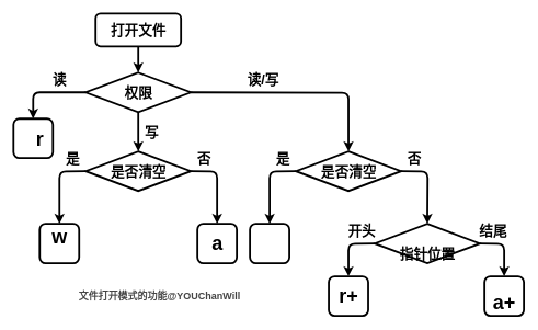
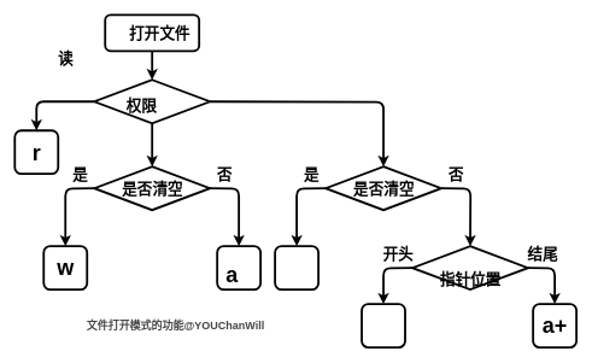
  <mxCell id="0" />
  <mxCell id="1" parent="0" />
  <mxCell id="2" value="" style="rhombus;whiteSpace=wrap;html=1;strokeWidth=3;" parent="1" vertex="1"><mxGeometry x="130" y="110" width="160" height="60" as="geometry" /></mxCell>
  <mxCell id="3" value="" style="rhombus;whiteSpace=wrap;html=1;strokeWidth=3;" parent="1" vertex="1"><mxGeometry x="450" y="230" width="160" height="60" as="geometry" /></mxCell>
  <mxCell id="4" value="" style="rhombus;whiteSpace=wrap;html=1;strokeWidth=3;" parent="1" vertex="1"><mxGeometry x="130" y="230" width="160" height="60" as="geometry" /></mxCell>
  <mxCell id="5" value="" style="rhombus;whiteSpace=wrap;html=1;strokeWidth=3;" parent="1" vertex="1"><mxGeometry x="570" y="340" width="160" height="60" as="geometry" /></mxCell>
  <mxCell id="6" value="" style="rounded=1;whiteSpace=wrap;html=1;strokeWidth=3;" parent="1" vertex="1"><mxGeometry x="145" y="20" width="130" height="50" as="geometry" /></mxCell>
  <mxCell id="7" value="" style="rounded=1;whiteSpace=wrap;html=1;strokeWidth=3;" parent="1" vertex="1"><mxGeometry x="20" y="180" width="60" height="60" as="geometry" /></mxCell>
  <mxCell id="8" value="" style="rounded=1;whiteSpace=wrap;html=1;strokeWidth=3;" parent="1" vertex="1"><mxGeometry x="60" y="340" width="60" height="60" as="geometry" /></mxCell>
  <mxCell id="9" value="" style="rounded=1;whiteSpace=wrap;html=1;strokeWidth=3;" parent="1" vertex="1"><mxGeometry x="300" y="340" width="60" height="60" as="geometry" /></mxCell>
  <mxCell id="10" value="" style="rounded=1;whiteSpace=wrap;html=1;strokeWidth=3;" parent="1" vertex="1"><mxGeometry x="380" y="340" width="60" height="60" as="geometry" /></mxCell>
  <mxCell id="11" value="" style="rounded=1;whiteSpace=wrap;html=1;strokeWidth=3;" parent="1" vertex="1"><mxGeometry x="500" y="420" width="60" height="60" as="geometry" /></mxCell>
  <mxCell id="12" value="" style="rounded=1;whiteSpace=wrap;html=1;strokeWidth=3;" parent="1" vertex="1"><mxGeometry x="737" y="420" width="60" height="60" as="geometry" /></mxCell>
  <mxCell id="13" value="" style="endArrow=classic;html=1;strokeWidth=3;entryX=0.5;entryY=0;entryDx=0;entryDy=0;" parent="1" target="2" edge="1"><mxGeometry width="50" height="50" relative="1" as="geometry"><mxPoint x="210" y="70" as="sourcePoint" /><mxPoint x="260" y="20" as="targetPoint" /></mxGeometry></mxCell>
  <mxCell id="14" value="" style="endArrow=classic;html=1;strokeWidth=3;edgeStyle=orthogonalEdgeStyle;entryX=0.5;entryY=0;entryDx=0;entryDy=0;" parent="1" target="7" edge="1"><mxGeometry width="50" height="50" relative="1" as="geometry"><mxPoint x="130" y="140" as="sourcePoint" /><mxPoint x="10" y="140" as="targetPoint" /><Array as="points"><mxPoint x="50" y="140" /></Array></mxGeometry></mxCell>
  <mxCell id="15" value="" style="endArrow=classic;html=1;strokeWidth=3;edgeStyle=orthogonalEdgeStyle;entryX=0.5;entryY=0;entryDx=0;entryDy=0;" parent="1" target="3" edge="1"><mxGeometry width="50" height="50" relative="1" as="geometry"><mxPoint x="290" y="140" as="sourcePoint" /><mxPoint x="590" y="140" as="targetPoint" /></mxGeometry></mxCell>
  <mxCell id="16" value="" style="endArrow=classic;html=1;strokeWidth=3;entryX=0.5;entryY=0;entryDx=0;entryDy=0;" parent="1" target="4" edge="1"><mxGeometry width="50" height="50" relative="1" as="geometry"><mxPoint x="210" y="170" as="sourcePoint" /><mxPoint x="260" y="120" as="targetPoint" /></mxGeometry></mxCell>
  <mxCell id="17" value="" style="endArrow=classic;html=1;strokeWidth=3;edgeStyle=orthogonalEdgeStyle;entryX=0.5;entryY=0;entryDx=0;entryDy=0;" parent="1" target="8" edge="1"><mxGeometry width="50" height="50" relative="1" as="geometry"><mxPoint x="130" y="260" as="sourcePoint" /><mxPoint x="40" y="260" as="targetPoint" /></mxGeometry></mxCell>
  <mxCell id="18" value="" style="endArrow=classic;html=1;strokeWidth=3;edgeStyle=orthogonalEdgeStyle;entryX=0.5;entryY=0;entryDx=0;entryDy=0;" parent="1" target="9" edge="1"><mxGeometry width="50" height="50" relative="1" as="geometry"><mxPoint x="290" y="260" as="sourcePoint" /><mxPoint x="340" y="210" as="targetPoint" /></mxGeometry></mxCell>
  <mxCell id="19" value="" style="endArrow=classic;html=1;strokeWidth=3;edgeStyle=orthogonalEdgeStyle;entryX=0.5;entryY=0;entryDx=0;entryDy=0;" parent="1" target="10" edge="1"><mxGeometry width="50" height="50" relative="1" as="geometry"><mxPoint x="450" y="260" as="sourcePoint" /><mxPoint x="500" y="210" as="targetPoint" /></mxGeometry></mxCell>
  <mxCell id="20" value="" style="endArrow=classic;html=1;strokeWidth=3;edgeStyle=orthogonalEdgeStyle;" parent="1" edge="1"><mxGeometry width="50" height="50" relative="1" as="geometry"><mxPoint x="610" y="260" as="sourcePoint" /><mxPoint x="650" y="340" as="targetPoint" /></mxGeometry></mxCell>
  <mxCell id="21" value="" style="endArrow=classic;html=1;strokeWidth=3;edgeStyle=orthogonalEdgeStyle;entryX=0.5;entryY=0;entryDx=0;entryDy=0;" parent="1" target="12" edge="1"><mxGeometry width="50" height="50" relative="1" as="geometry"><mxPoint x="730" y="370" as="sourcePoint" /><mxPoint x="780" y="320" as="targetPoint" /></mxGeometry></mxCell>
  <mxCell id="22" value="" style="endArrow=classic;html=1;strokeWidth=3;edgeStyle=orthogonalEdgeStyle;entryX=0.5;entryY=0;entryDx=0;entryDy=0;" parent="1" target="11" edge="1"><mxGeometry width="50" height="50" relative="1" as="geometry"><mxPoint x="570" y="370" as="sourcePoint" /><mxPoint x="620" y="320" as="targetPoint" /></mxGeometry></mxCell>
- <mxCell id="23" value="&lt;font style=&quot;font-size: 21px&quot;&gt;&lt;b&gt;打开文件&lt;/b&gt;&lt;/font&gt;" style="text;html=1;resizable=0;autosize=1;align=center;verticalAlign=middle;points=[];fillColor=none;strokeColor=none;rounded=0;" parent="1" vertex="1"><mxGeometry x="160" y="35" width="100" height="20" as="geometry" /></mxCell>
- <mxCell id="24" value="&lt;font style=&quot;font-size: 21px&quot;&gt;&lt;b&gt;权限&lt;/b&gt;&lt;/font&gt;" style="text;html=1;resizable=0;autosize=1;align=center;verticalAlign=middle;points=[];fillColor=none;strokeColor=none;rounded=0;" parent="1" vertex="1"><mxGeometry x="180" y="130" width="60" height="20" as="geometry" /></mxCell>
- <mxCell id="25" value="&lt;font style=&quot;font-size: 21px&quot;&gt;&lt;b&gt;读&lt;/b&gt;&lt;/font&gt;" style="text;html=1;resizable=0;autosize=1;align=center;verticalAlign=middle;points=[];fillColor=none;strokeColor=none;rounded=0;" parent="1" vertex="1"><mxGeometry x="70" y="110" width="40" height="20" as="geometry" /></mxCell>
- <mxCell id="26" value="&lt;font style=&quot;font-size: 21px&quot;&gt;&lt;b&gt;读/写&lt;/b&gt;&lt;/font&gt;" style="text;html=1;resizable=0;autosize=1;align=center;verticalAlign=middle;points=[];fillColor=none;strokeColor=none;rounded=0;" parent="1" vertex="1"><mxGeometry x="370" y="110" width="60" height="20" as="geometry" /></mxCell>
- <mxCell id="27" value="&lt;font style=&quot;font-size: 21px&quot;&gt;&lt;b&gt;写&lt;/b&gt;&lt;/font&gt;" style="text;html=1;resizable=0;autosize=1;align=center;verticalAlign=middle;points=[];fillColor=none;strokeColor=none;rounded=0;" parent="1" vertex="1"><mxGeometry x="210" y="190" width="40" height="20" as="geometry" /></mxCell>
+ <mxCell id="23" value="&lt;font style=&quot;font-size: 21px&quot;&gt;&lt;b&gt;打开文件&lt;/b&gt;&lt;/font&gt;" style="text;html=1;resizable=0;autosize=1;align=center;verticalAlign=middle;points=[];fillColor=none;strokeColor=none;rounded=0;" parent="1" vertex="1"><mxGeometry x="170" y="35" width="100" height="20" as="geometry" /></mxCell>
+ <mxCell id="24" value="&lt;font style=&quot;font-size: 21px&quot;&gt;&lt;b&gt;权限&lt;/b&gt;&lt;/font&gt;" style="text;html=1;resizable=0;autosize=1;align=center;verticalAlign=middle;points=[];fillColor=none;strokeColor=none;rounded=0;" parent="1" vertex="1"><mxGeometry x="165" y="135" width="60" height="20" as="geometry" /></mxCell>
+ <mxCell id="25" value="&lt;font style=&quot;font-size: 21px&quot;&gt;&lt;b&gt;读&lt;/b&gt;&lt;/font&gt;" style="text;html=1;resizable=0;autosize=1;align=center;verticalAlign=middle;points=[];fillColor=none;strokeColor=none;rounded=0;" parent="1" vertex="1"><mxGeometry x="70" y="70" width="40" height="20" as="geometry" /></mxCell>
  <mxCell id="28" value="&lt;font style=&quot;font-size: 21px&quot;&gt;&lt;b&gt;是否清空&lt;/b&gt;&lt;/font&gt;" style="text;html=1;resizable=0;autosize=1;align=center;verticalAlign=middle;points=[];fillColor=none;strokeColor=none;rounded=0;" parent="1" vertex="1"><mxGeometry x="160" y="250" width="100" height="20" as="geometry" /></mxCell>
  <mxCell id="29" value="&lt;font style=&quot;font-size: 21px&quot;&gt;&lt;b&gt;是&lt;/b&gt;&lt;/font&gt;" style="text;html=1;resizable=0;autosize=1;align=center;verticalAlign=middle;points=[];fillColor=none;strokeColor=none;rounded=0;" parent="1" vertex="1"><mxGeometry x="90" y="230" width="40" height="20" as="geometry" /></mxCell>
  <mxCell id="30" value="&lt;font style=&quot;font-size: 21px&quot;&gt;&lt;b&gt;否&lt;/b&gt;&lt;/font&gt;" style="text;html=1;resizable=0;autosize=1;align=center;verticalAlign=middle;points=[];fillColor=none;strokeColor=none;rounded=0;" parent="1" vertex="1"><mxGeometry x="290" y="230" width="40" height="20" as="geometry" /></mxCell>
  <mxCell id="31" value="&lt;font style=&quot;font-size: 21px&quot;&gt;&lt;b&gt;是&lt;/b&gt;&lt;/font&gt;" style="text;html=1;resizable=0;autosize=1;align=center;verticalAlign=middle;points=[];fillColor=none;strokeColor=none;rounded=0;" parent="1" vertex="1"><mxGeometry x="410" y="230" width="40" height="20" as="geometry" /></mxCell>
  <mxCell id="32" value="&lt;font style=&quot;font-size: 21px&quot;&gt;&lt;b&gt;否&lt;/b&gt;&lt;/font&gt;" style="text;html=1;resizable=0;autosize=1;align=center;verticalAlign=middle;points=[];fillColor=none;strokeColor=none;rounded=0;" parent="1" vertex="1"><mxGeometry x="610" y="230" width="40" height="20" as="geometry" /></mxCell>
  <mxCell id="33" value="&lt;font style=&quot;font-size: 21px&quot;&gt;&lt;b&gt;指针位置&lt;/b&gt;&lt;/font&gt;" style="text;html=1;resizable=0;autosize=1;align=center;verticalAlign=middle;points=[];fillColor=none;strokeColor=none;rounded=0;" parent="1" vertex="1"><mxGeometry x="600" y="375" width="100" height="20" as="geometry" /></mxCell>
  <mxCell id="34" value="&lt;font style=&quot;font-size: 21px&quot;&gt;&lt;b&gt;是否清空&lt;/b&gt;&lt;/font&gt;" style="text;html=1;resizable=0;autosize=1;align=center;verticalAlign=middle;points=[];fillColor=none;strokeColor=none;rounded=0;" parent="1" vertex="1"><mxGeometry x="480" y="250" width="100" height="20" as="geometry" /></mxCell>
  <mxCell id="35" value="&lt;font style=&quot;font-size: 21px&quot;&gt;&lt;b&gt;开头&lt;/b&gt;&lt;/font&gt;" style="text;html=1;resizable=0;autosize=1;align=center;verticalAlign=middle;points=[];fillColor=none;strokeColor=none;rounded=0;" parent="1" vertex="1"><mxGeometry x="520" y="340" width="60" height="20" as="geometry" /></mxCell>
  <mxCell id="36" value="&lt;font style=&quot;font-size: 21px&quot;&gt;&lt;b&gt;结尾&lt;/b&gt;&lt;/font&gt;" style="text;html=1;resizable=0;autosize=1;align=center;verticalAlign=middle;points=[];fillColor=none;strokeColor=none;rounded=0;" parent="1" vertex="1"><mxGeometry x="720" y="340" width="60" height="20" as="geometry" /></mxCell>
- <mxCell id="37" value="&lt;font style=&quot;font-size: 21px&quot;&gt;&lt;b style=&quot;font-size: 30px&quot;&gt;r&lt;/b&gt;&lt;/font&gt;" style="text;html=1;resizable=0;autosize=1;align=center;verticalAlign=middle;points=[];fillColor=none;strokeColor=none;rounded=0;" parent="1" vertex="1"><mxGeometry x="45" y="195" width="30" height="30" as="geometry" /></mxCell>
- <mxCell id="38" value="&lt;font style=&quot;font-size: 21px&quot;&gt;&lt;b style=&quot;font-size: 30px&quot;&gt;w&lt;/b&gt;&lt;/font&gt;" style="text;html=1;resizable=0;autosize=1;align=center;verticalAlign=middle;points=[];fillColor=none;strokeColor=none;rounded=0;" parent="1" vertex="1"><mxGeometry x="70" y="345" width="40" height="30" as="geometry" /></mxCell>
- <mxCell id="39" value="&lt;font style=&quot;font-size: 21px&quot;&gt;&lt;b style=&quot;font-size: 30px&quot;&gt;a&lt;/b&gt;&lt;/font&gt;" style="text;html=1;resizable=0;autosize=1;align=center;verticalAlign=middle;points=[];fillColor=none;strokeColor=none;rounded=0;" parent="1" vertex="1"><mxGeometry x="315" y="355" width="30" height="30" as="geometry" /></mxCell>
- <mxCell id="40" value="&lt;font style=&quot;font-size: 21px&quot;&gt;&lt;b style=&quot;font-size: 30px&quot;&gt;r+&lt;/b&gt;&lt;/font&gt;" style="text;html=1;resizable=0;autosize=1;align=center;verticalAlign=middle;points=[];fillColor=none;strokeColor=none;rounded=0;" parent="1" vertex="1"><mxGeometry x="510" y="435" width="40" height="30" as="geometry" /></mxCell>
- <mxCell id="41" value="&lt;font style=&quot;font-size: 21px&quot;&gt;&lt;b style=&quot;font-size: 30px&quot;&gt;a+&lt;/b&gt;&lt;/font&gt;" style="text;html=1;resizable=0;autosize=1;align=center;verticalAlign=middle;points=[];fillColor=none;strokeColor=none;rounded=0;" parent="1" vertex="1"><mxGeometry x="742" y="445" width="50" height="30" as="geometry" /></mxCell>
+ <mxCell id="37" value="&lt;font style=&quot;font-size: 21px&quot;&gt;&lt;b style=&quot;font-size: 30px&quot;&gt;r&lt;/b&gt;&lt;/font&gt;" style="text;html=1;resizable=0;autosize=1;align=center;verticalAlign=middle;points=[];fillColor=none;strokeColor=none;rounded=0;" parent="1" vertex="1"><mxGeometry x="35" y="195" width="30" height="30" as="geometry" /></mxCell>
+ <mxCell id="38" value="&lt;font style=&quot;font-size: 21px&quot;&gt;&lt;b style=&quot;font-size: 30px&quot;&gt;w&lt;/b&gt;&lt;/font&gt;" style="text;html=1;resizable=0;autosize=1;align=center;verticalAlign=middle;points=[];fillColor=none;strokeColor=none;rounded=0;" parent="1" vertex="1"><mxGeometry x="70" y="355" width="40" height="30" as="geometry" /></mxCell>
+ <mxCell id="39" value="&lt;font style=&quot;font-size: 21px&quot;&gt;&lt;b style=&quot;font-size: 30px&quot;&gt;a&lt;/b&gt;&lt;/font&gt;" style="text;html=1;resizable=0;autosize=1;align=center;verticalAlign=middle;points=[];fillColor=none;strokeColor=none;rounded=0;" parent="1" vertex="1"><mxGeometry x="305" y="365" width="30" height="30" as="geometry" /></mxCell>
+ <mxCell id="41" value="&lt;font style=&quot;font-size: 21px&quot;&gt;&lt;b style=&quot;font-size: 30px&quot;&gt;a+&lt;/b&gt;&lt;/font&gt;" style="text;html=1;resizable=0;autosize=1;align=center;verticalAlign=middle;points=[];fillColor=none;strokeColor=none;rounded=0;" parent="1" vertex="1"><mxGeometry x="742" y="435" width="50" height="30" as="geometry" /></mxCell>
  <mxCell id="42" value="&lt;span style=&quot;color: rgb(68 , 68 , 68) ; font-family: &amp;#34;helvetica neue&amp;#34; , , &amp;#34;microsoft yahei&amp;#34; , &amp;#34;helvetica&amp;#34; , &amp;#34;arial&amp;#34; , sans-serif ; background-color: rgb(255 , 255 , 255)&quot;&gt;&lt;b&gt;&lt;font style=&quot;font-size: 15px&quot;&gt;&amp;nbsp;文件打开模式的功能@YOUChanWill&lt;/font&gt;&lt;/b&gt;&lt;/span&gt;" style="text;html=1;resizable=0;autosize=1;align=center;verticalAlign=middle;points=[];fillColor=none;strokeColor=none;rounded=0;" parent="1" vertex="1"><mxGeometry x="105" y="440" width="270" height="20" as="geometry" /></mxCell>
